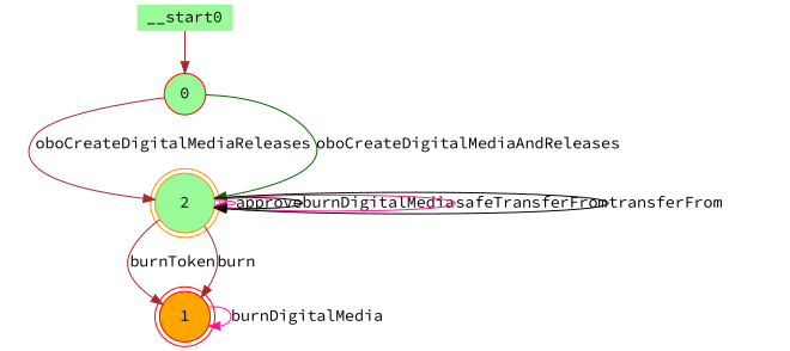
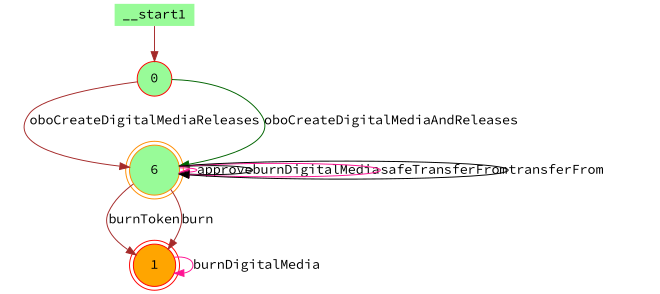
  digraph {
    fontname="Source Code Pro"
    node [color=red fillcolor=palegreen fontname="Source Code Pro" shape=doublecircle style=filled]
    edge [color=brown fontname="Source Code Pro"]
    n1 [label=0 shape=circle]
-   n2 [color=darkorange label=2]
+   n2 [color=darkorange label=6]
    n3 [fillcolor=orange label=1]
-   __start0 [height=0 shape=none width=0]
+   __start0 [height=0 shape=none width=0 label=__start1]
    n1 -> n2 [label=oboCreateDigitalMediaReleases]
    n1 -> n2 [color=darkgreen label=oboCreateDigitalMediaAndReleases]
    n2 -> n2 [color=deeppink label=approve]
    n2 -> n2 [color=black label=burnDigitalMedia]
    n2 -> n2 [color=deeppink label=safeTransferFrom]
    n2 -> n2 [color=black label=transferFrom]
    n2 -> n3 [label=burnToken]
    n2 -> n3 [label=burn]
    n3 -> n3 [color=deeppink label=burnDigitalMedia]
    __start0 -> n1
  }
